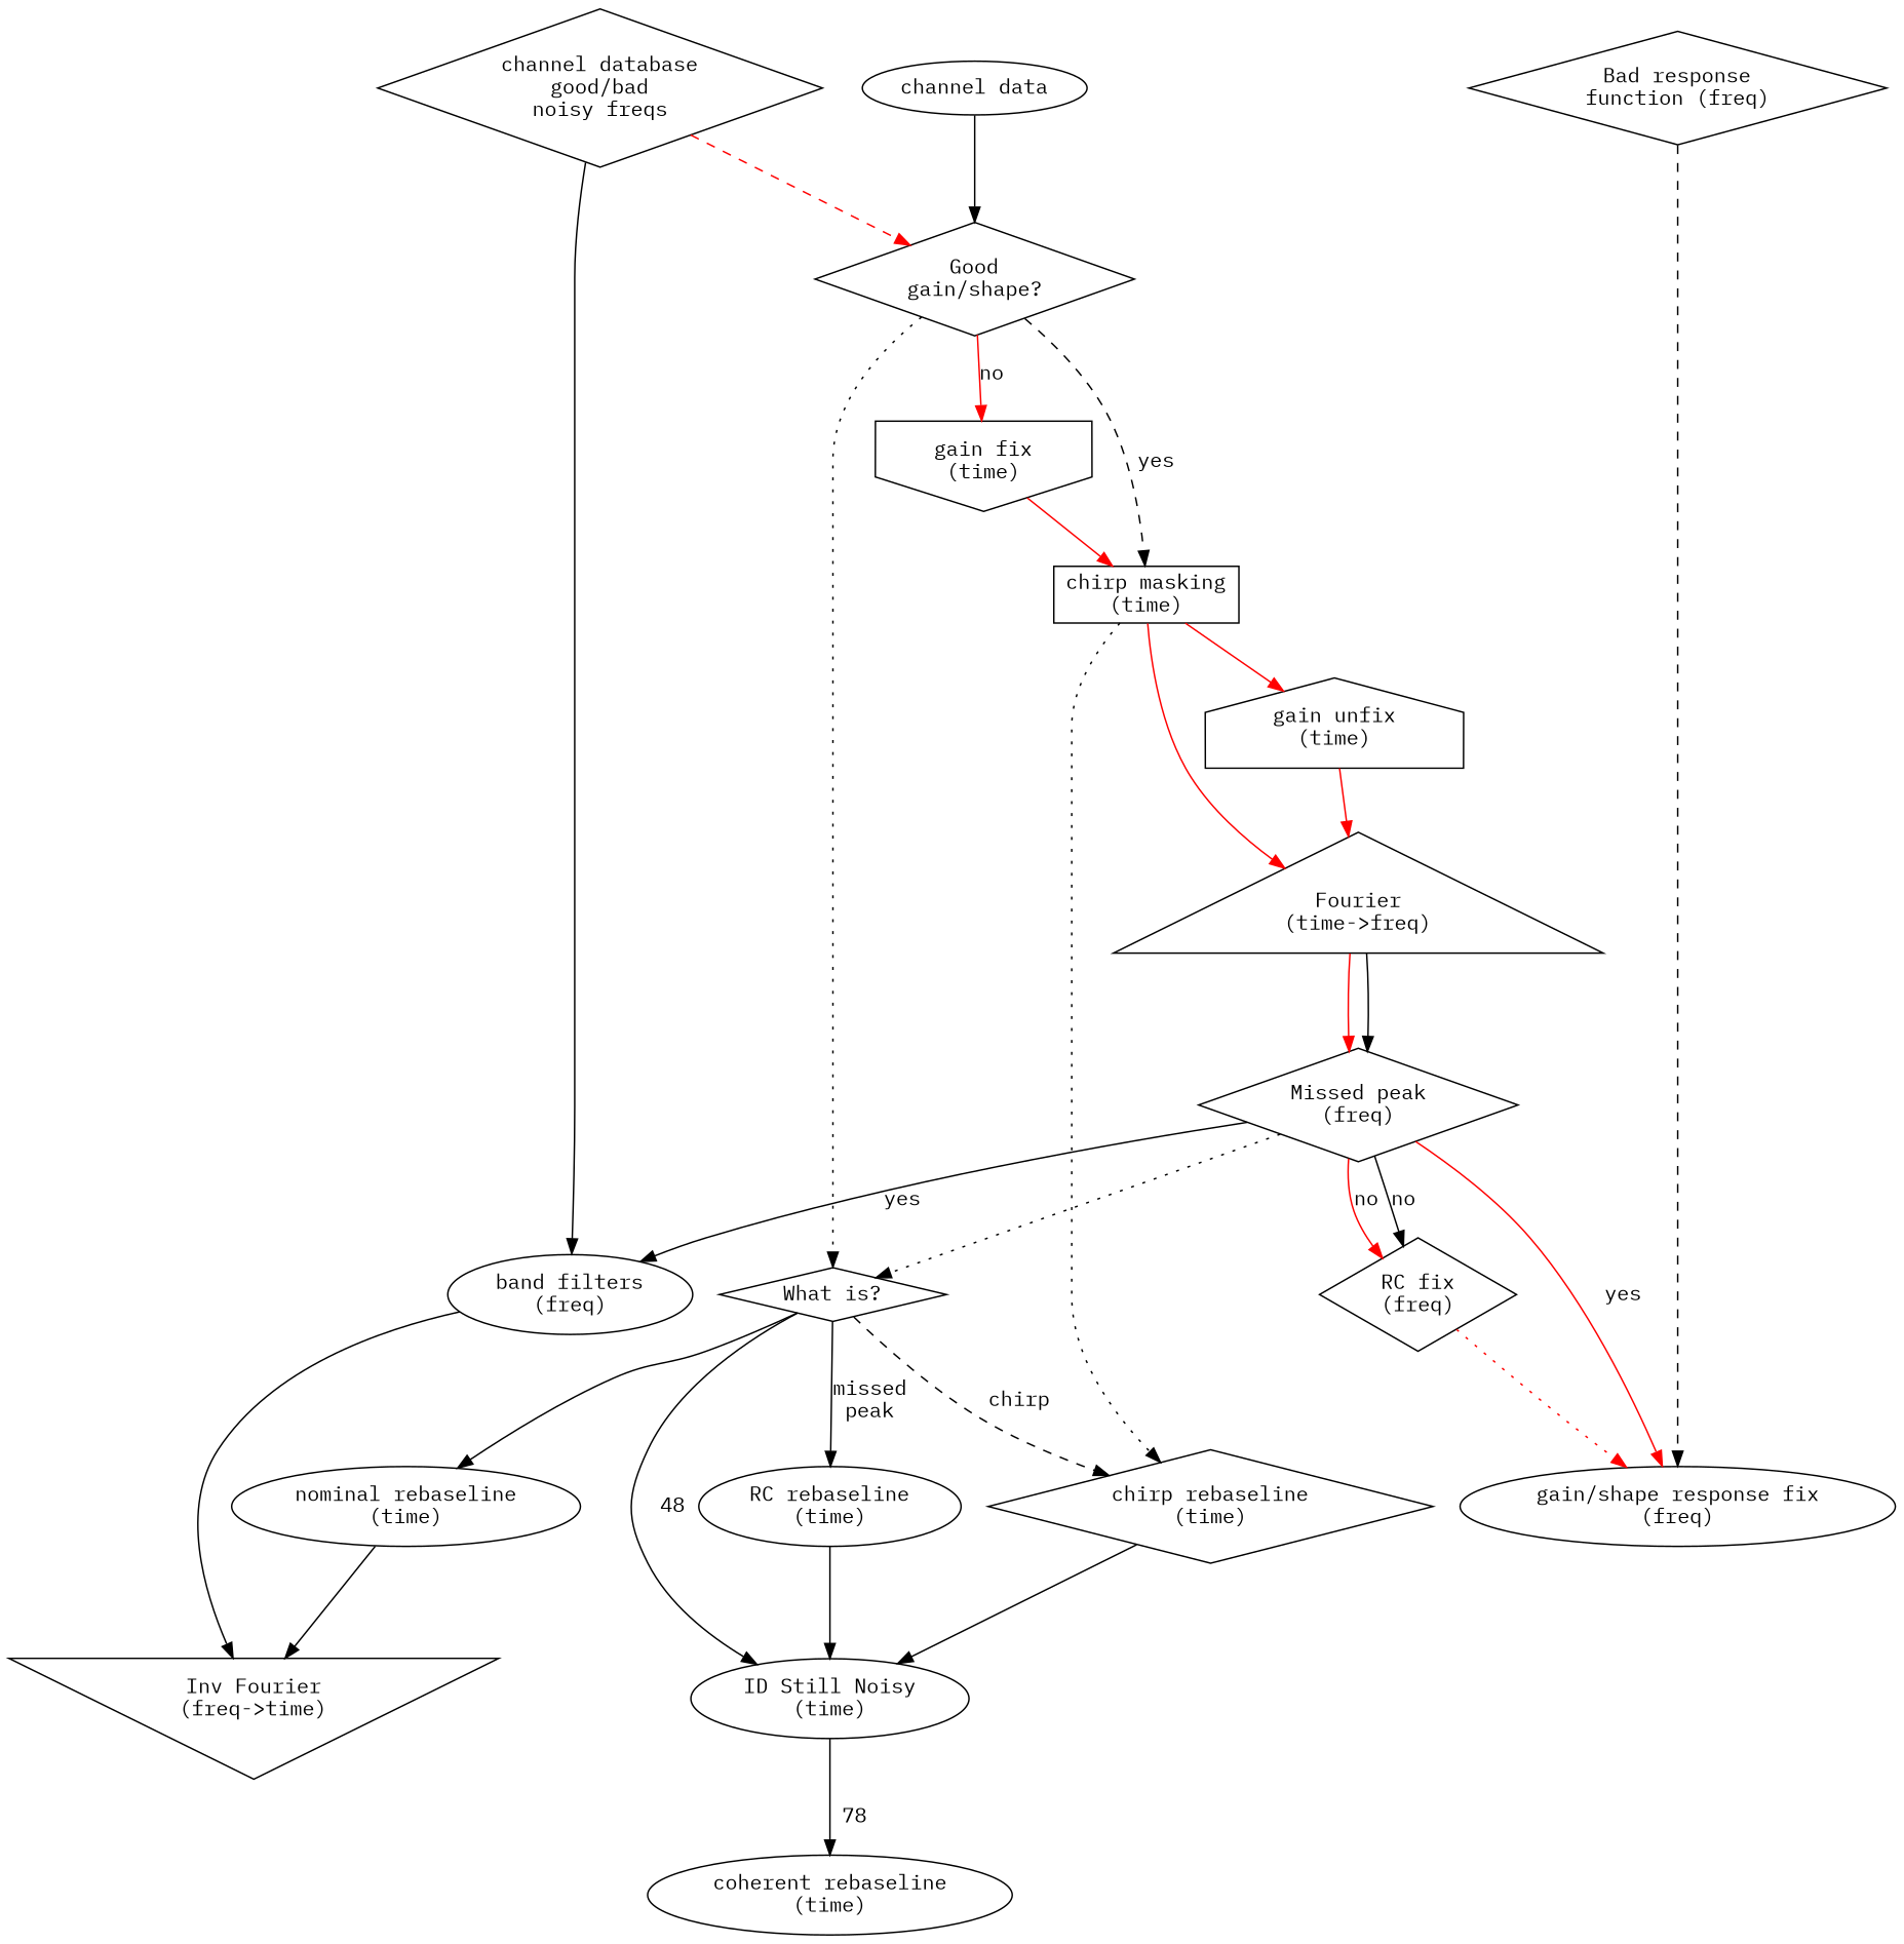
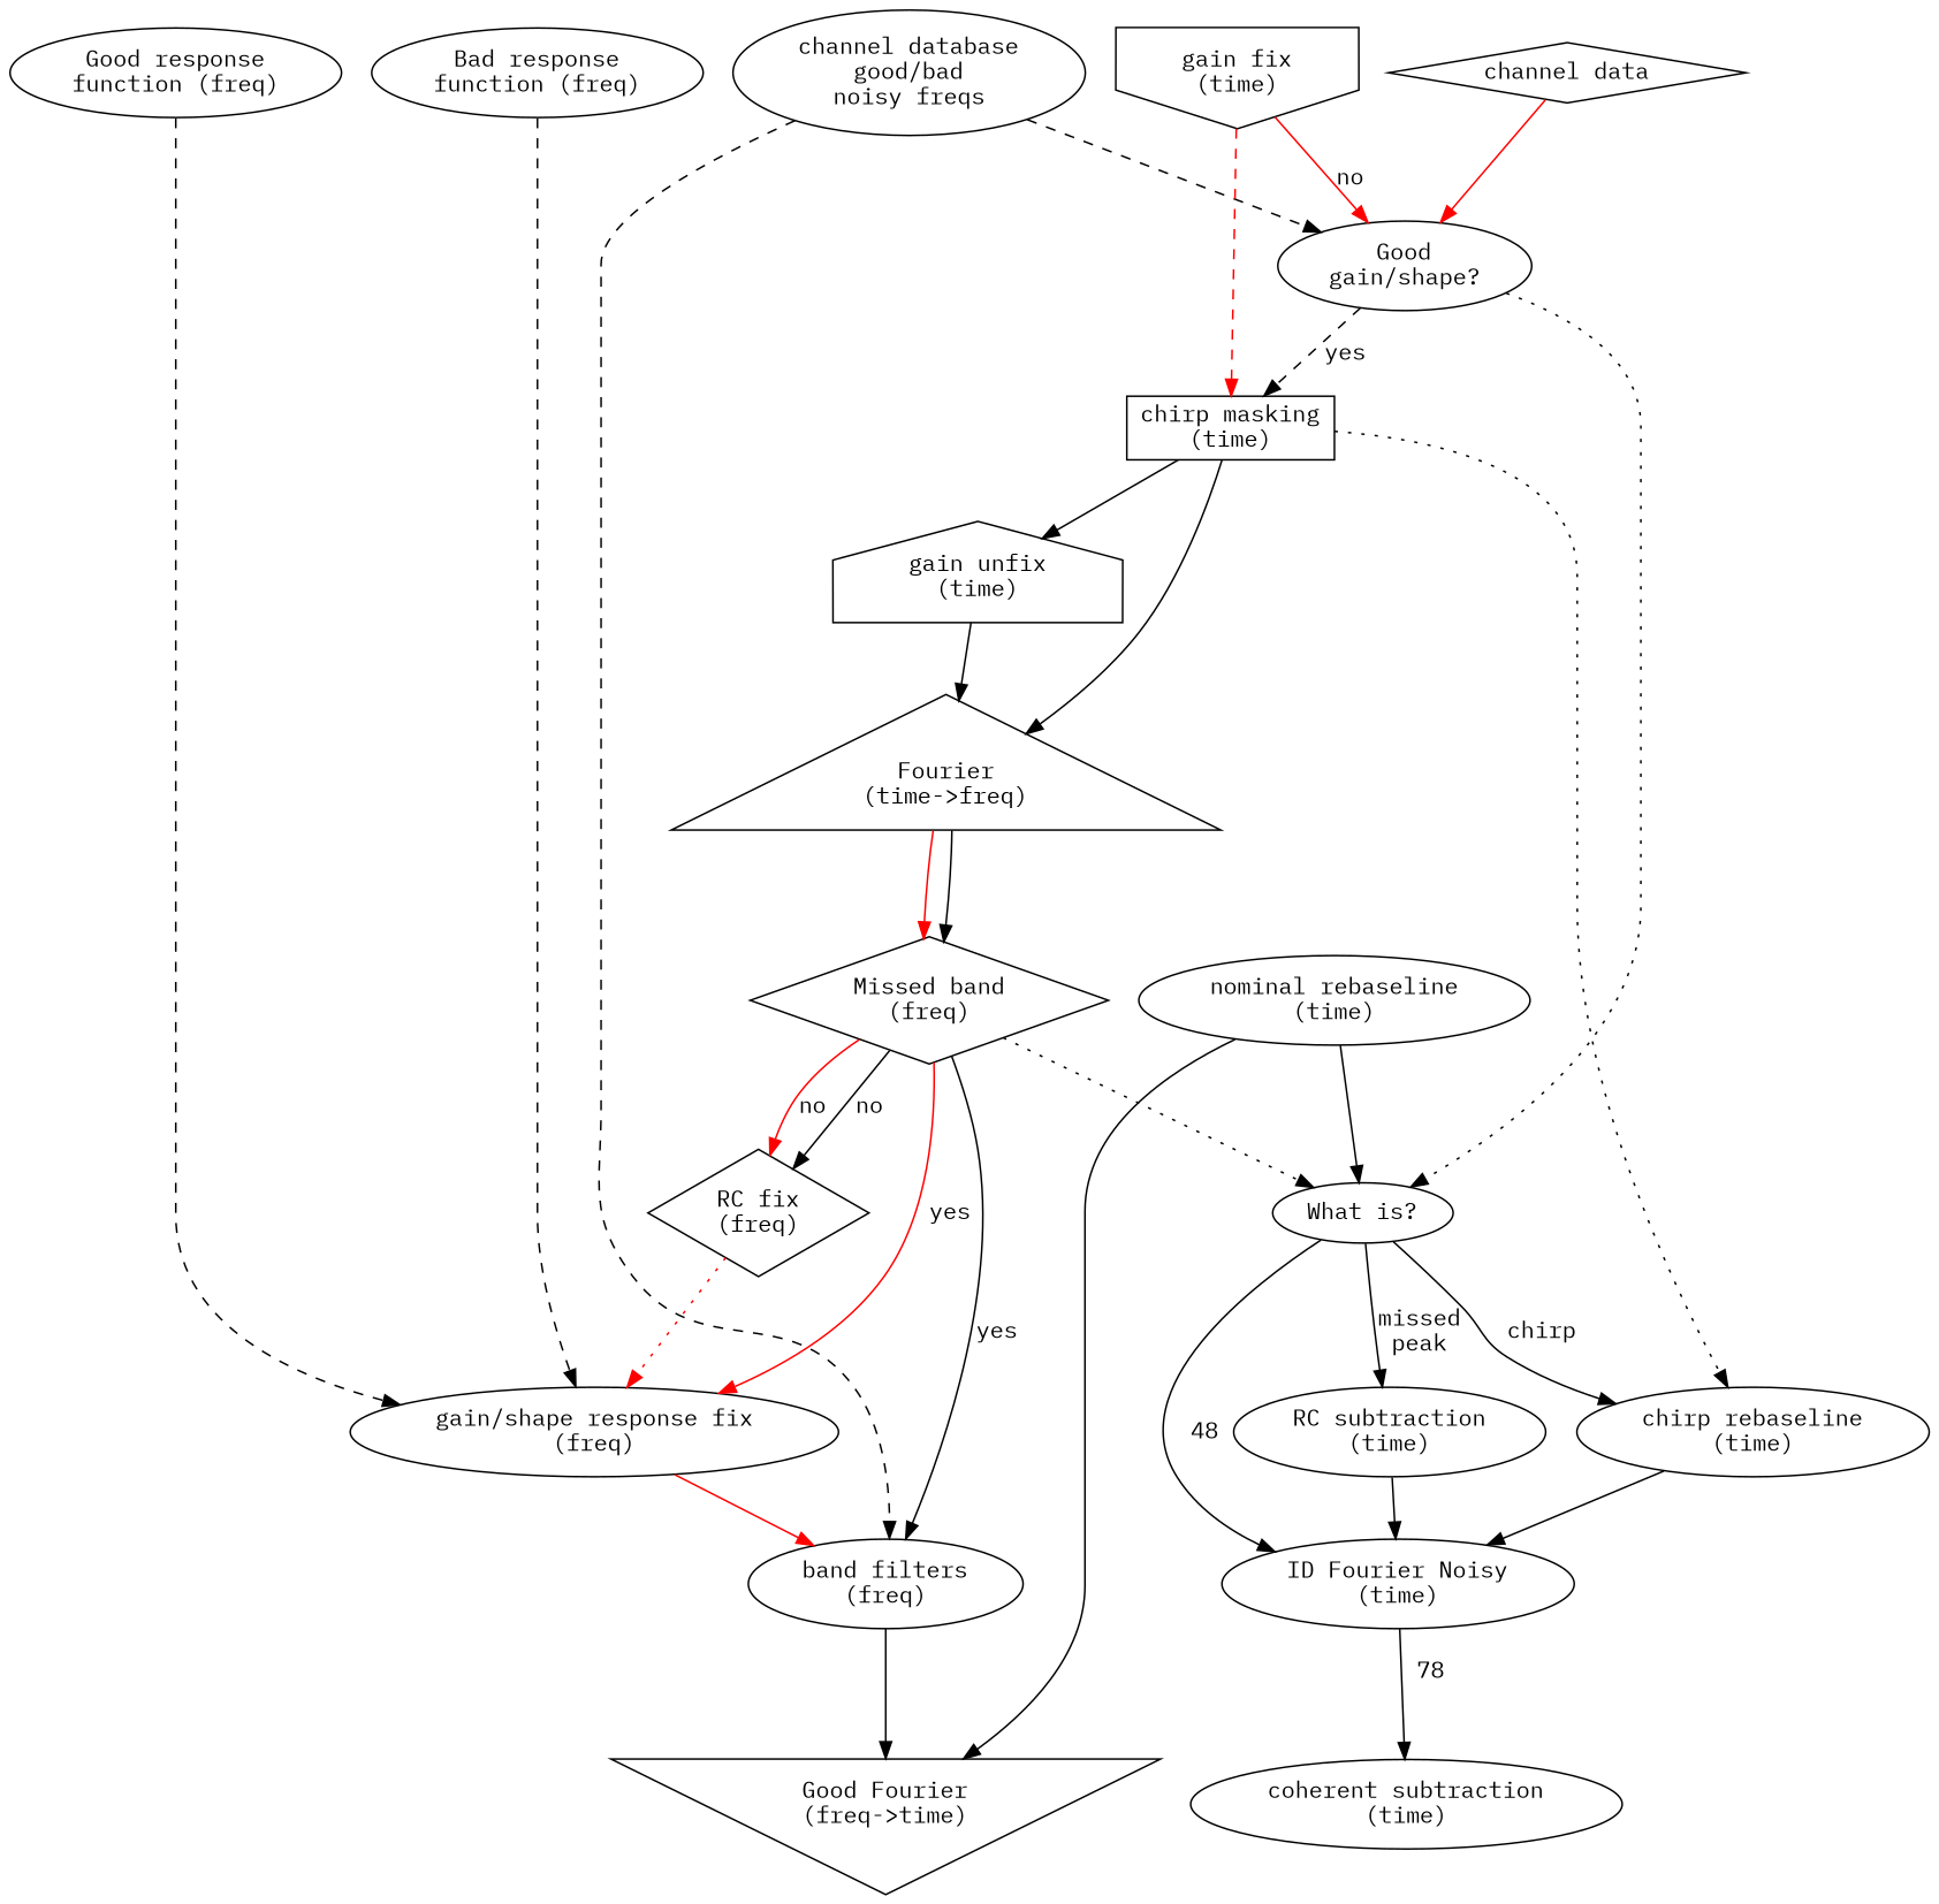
  digraph {
    fontname="IBM Plex Mono"
    node [fontname="IBM Plex Mono"]
    edge [fontname="IBM Plex Mono"]
-   n1 [label="channel database\ngood/bad\nnoisy freqs" shape=diamond]
-   n2 [label="channel data"]
-   n4 [label="Bad response\nfunction (freq)" shape=diamond]
-   n5 [label="Good\ngain/shape?" shape=diamond]
+   n1 [label="channel database\ngood/bad\nnoisy freqs"]
+   n2 [label="channel data" shape=diamond]
+   n3 [label="Good response\nfunction (freq)"]
+   n4 [label="Bad response\nfunction (freq)"]
+   n5 [label="Good\ngain/shape?" shape=ellipse]
    n6 [label="band filters\n(freq)"]
    n7 [label="gain/shape response fix\n(freq)"]
    n8 [label="gain fix\n(time)" shape=invhouse]
    n9 [label="chirp masking\n(time)" shape=box]
-   n10 [label="What is?" shape=diamond]
-   n11 [label="Inv Fourier\n(freq->time)" shape=invtriangle]
+   n10 [label="What is?" shape=ellipse]
+   n11 [label="Good Fourier\n(freq->time)" shape=invtriangle]
    n12 [label="gain unfix\n(time)" shape=house]
    n13 [label="Fourier\n(time->freq)" shape=triangle]
-   n14 [label="chirp rebaseline\n(time)" shape=diamond]
-   n15 [label="Missed peak\n(freq)" shape=diamond]
+   n14 [label="chirp rebaseline\n(time)"]
+   n15 [label="Missed band\n(freq)" shape=diamond]
    n16 [label="RC fix\n(freq)" shape=diamond]
-   n17 [label="RC rebaseline\n(time)"]
-   n18 [label="ID Still Noisy\n(time)"]
+   n17 [label="RC subtraction\n(time)"]
+   n18 [label="ID Fourier Noisy\n(time)"]
    n19 [label="nominal rebaseline\n(time)"]
-   n20 [label="coherent rebaseline\n(time)"]
+   n20 [label="coherent subtraction\n(time)"]
    subgraph sub_1 {
      rank=same
      n1
      n2
+     n3
      n4
    }
-   n1 -> n5 [style=dashed color=red]
-   n1 -> n6 [style=solid]
-   n2 -> n5
+   n1 -> n5 [style=dashed]
+   n1 -> n6 [style=dashed]
+   n2 -> n5 [color=red]
+   n3 -> n7 [style=dashed]
    n4 -> n7 [style=dashed]
-   n5 -> n8 [color=red label=no]
+   n8 -> n5 [color=red label=no]
    n5 -> n9 [label=yes style=dashed]
    n5 -> n10 [style=dotted]
    n6 -> n11 [color=black]
-   n8 -> n9 [color=red]
-   n9 -> n12 [color=red]
-   n9 -> n13 [color=red]
+   n7 -> n6 [color=red]
+   n8 -> n9 [color=red style=dashed]
+   n9 -> n12 [color=black]
+   n9 -> n13
    n9 -> n14 [style=dotted]
-   n10 -> n14 [label=chirp style=dashed]
+   n10 -> n14 [label=chirp]
    n10 -> n17 [label="missed\npeak"]
    n10 -> n18 [label=" 48"]
-   n12 -> n13 [color=red]
+   n12 -> n13 [color=black]
    n13 -> n15 [color=red]
    n13 -> n15
    n14 -> n18
    n15 -> n6 [color=black label=yes]
    n15 -> n7 [color=red label=yes]
    n15 -> n10 [style=dotted]
    n15 -> n16 [color=black label=no]
    n15 -> n16 [color=red label=no]
    n16 -> n7 [color=red style=dotted]
    n17 -> n18
    n18 -> n20 [label=" 78"]
-   n10 -> n19
+   n19 -> n10
    n19 -> n11 [color=black]
  }
